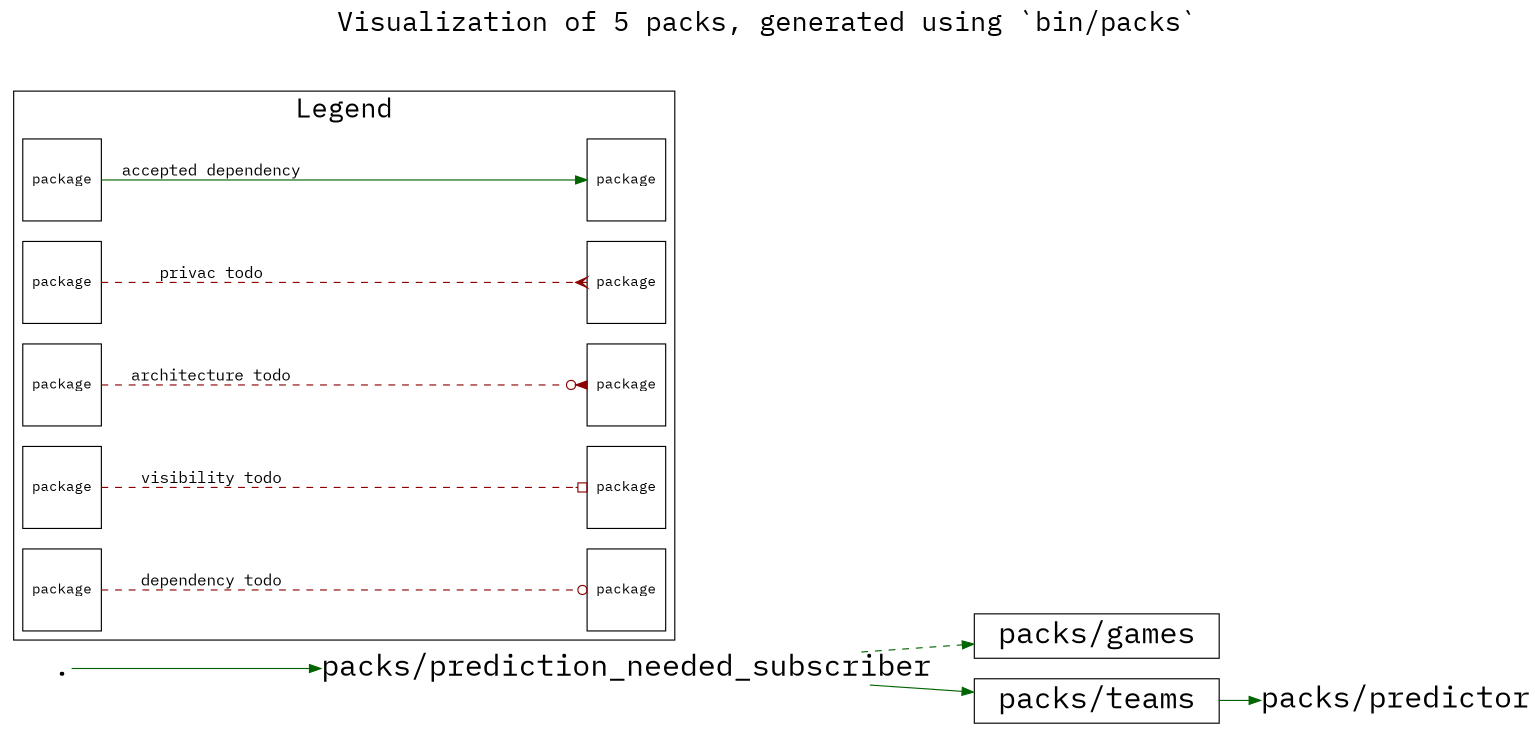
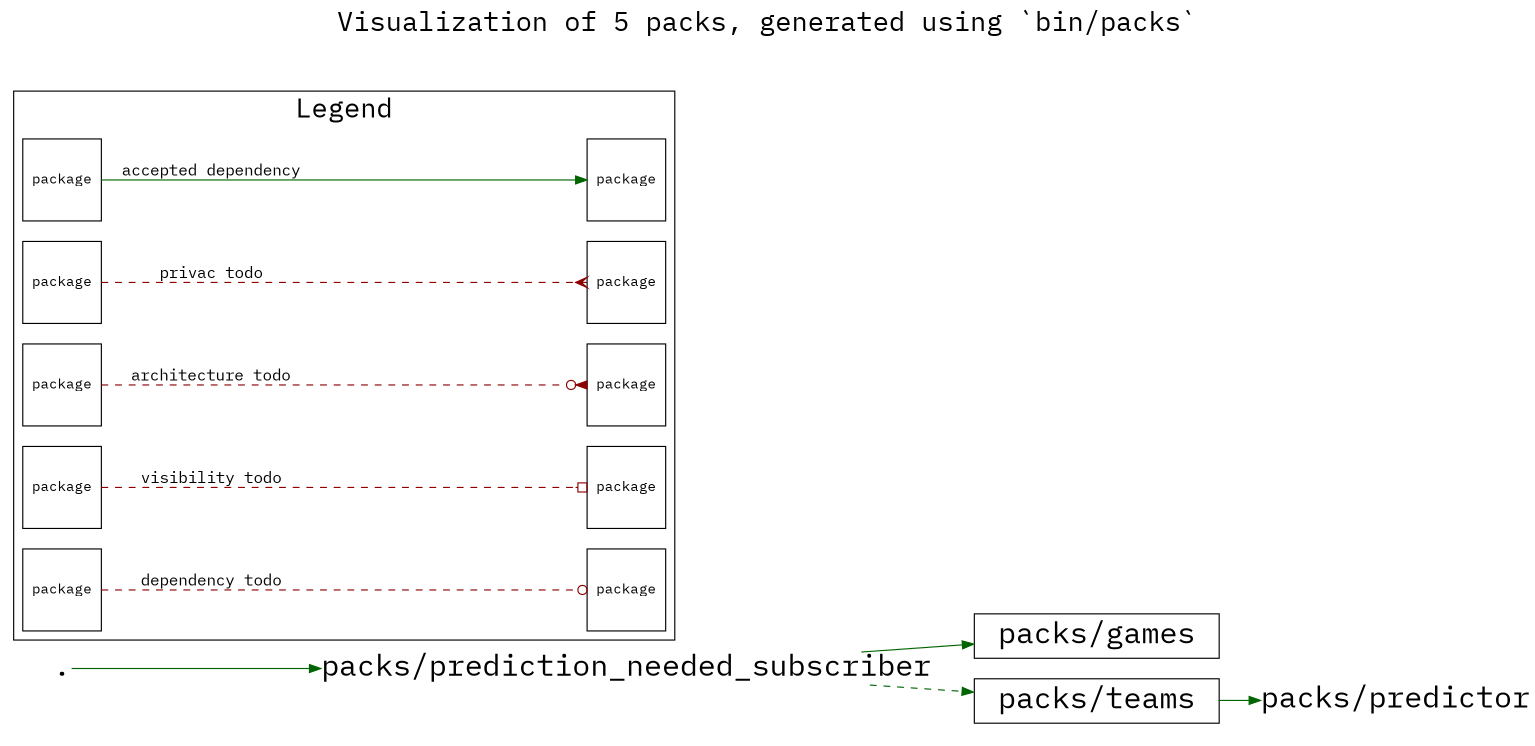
  digraph {
    fontname="IBM Plex Mono"
    fontsize=24
    label="Visualization of 5 packs, generated using `bin/packs`"
    labelloc=t
    rankdir=LR
    node [color=black fillcolor=white fontcolor=black fontname="IBM Plex Mono" fontsize=12 shape=box style=filled]
    edge [color=darkgreen fontname="IBM Plex Mono"]
    n1 [fontsize=26.0 height=1.0 label=<                 <table border='0' cellborder='1' cellspacing='0' cellpadding='4'>                   <tr> <td align='left'> packs/games </td> </tr>                 </table>               > shape=plain]
    n2 [fontsize=26.0 height=1.0 label=<                 <table border='0' cellborder='1' cellspacing='0' cellpadding='4'>                   <tr> <td align='left'> packs/teams </td> </tr>                 </table>               > shape=plain]
    n3 [height=1.0 label=package]
    n4 [height=1.0 label=package]
    n5 [height=1.0 label=package]
    n6 [height=1.0 label=package]
    n7 [height=1.0 label=package]
    n8 [height=1.0 label=package]
    n9 [height=1.0 label=package]
    n10 [height=1.0 label=package]
    n11 [height=1.0 label=package]
    n12 [height=1.0 label=package]
    "packs/predictor" [fontsize=26.0 height=1.0 shape=plain]
    "packs/prediction_needed_subscriber" [fontsize=26.0 height=1.0 shape=plain]
    "." [fontsize=26.0 height=1.0 shape=plain]
    subgraph sub_1 {
      cluster=true
      color=darkgrey
      fillcolor=lightblue
      label=app
      rank=0
      shape=box
      style=filled
    }
    subgraph sub_2 {
      cluster=true
      color=darkgrey
      fillcolor=lightblue
      label=UI
      rank=1
      shape=box
      style=filled
    }
    subgraph sub_3 {
      cluster=true
      color=darkgrey
      fillcolor=lightblue
      label=data
      rank=2
      shape=box
      style=filled
      n1
      n2
    }
    subgraph sub_4 {
      cluster=true
      color=darkgrey
      fillcolor=lightblue
      label=utility
      rank=3
      shape=box
      style=filled
    }
    subgraph cluster_5 {
      label=Legend
      n3
      n4
      n5
      n6
      n7
      n8
      n9
      n10
      n11
      n12
    }
    n2 -> "packs/predictor"
    n3 -> n4 [label="accepted dependency"]
    n5 -> n6 [arrowhead=crow color=darkred label="privac todo" style=dashed]
    n7 -> n8 [arrowhead=invodot color=darkred label="architecture todo" style=dashed]
    n9 -> n10 [arrowhead=obox color=darkred label="visibility todo" style=dashed]
    n11 -> n12 [arrowhead=odot color=darkred label="dependency todo" style=dashed]
-   "packs/prediction_needed_subscriber" -> n1 [style=dashed]
-   "packs/prediction_needed_subscriber" -> n2
+   "packs/prediction_needed_subscriber" -> n1
+   "packs/prediction_needed_subscriber" -> n2 [style=dashed]
    "." -> "packs/prediction_needed_subscriber"
  }
